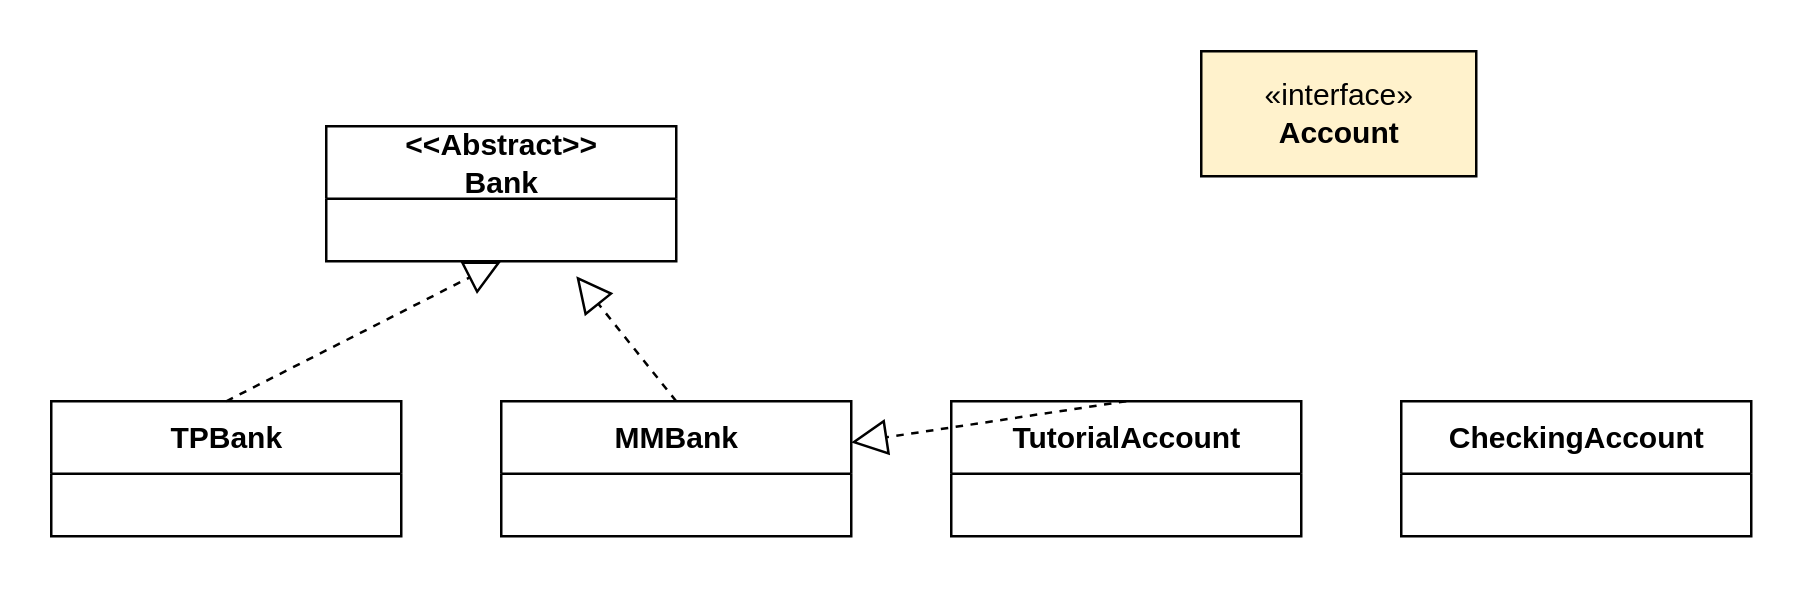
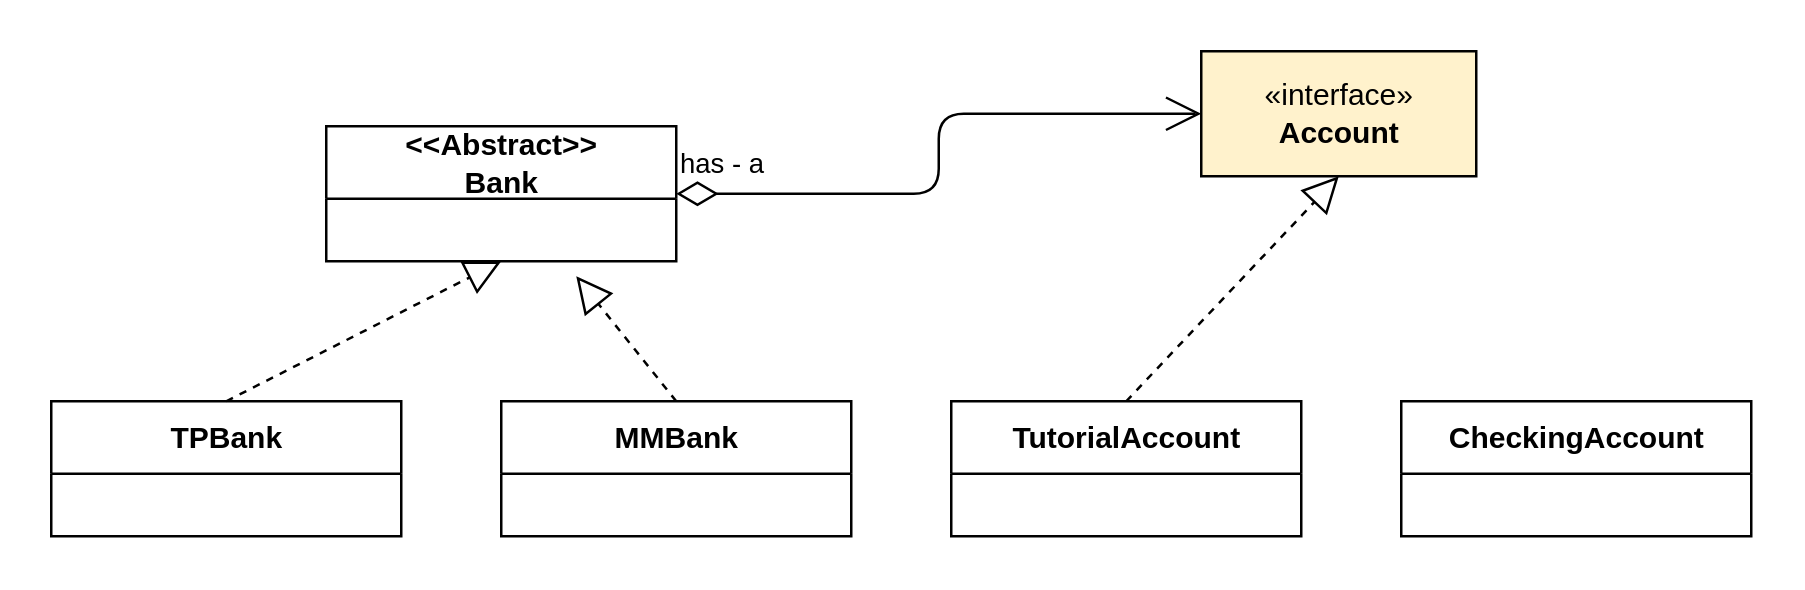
  <mxCell id="0" />
  <mxCell id="1" parent="0" />
  <mxCell id="2" value="TutorialAccount" style="swimlane;fontStyle=1;align=center;verticalAlign=middle;childLayout=stackLayout;horizontal=1;startSize=29;horizontalStack=0;resizeParent=1;resizeParentMax=0;resizeLast=0;collapsible=0;marginBottom=0;html=1;" vertex="1" parent="1"><mxGeometry x="380" y="160" width="140" height="54" as="geometry" /></mxCell>
  <mxCell id="3" value="«interface»&lt;br&gt;&lt;b&gt;Account&lt;/b&gt;" style="html=1;fillColor=#fff2cc;" vertex="1" parent="1"><mxGeometry x="480" y="20" width="110" height="50" as="geometry" /></mxCell>
  <mxCell id="4" value="&lt;div&gt;&amp;lt;&amp;lt;Abstract&amp;gt;&amp;gt;&lt;br&gt;&lt;/div&gt;&lt;div&gt;Bank&lt;/div&gt;" style="swimlane;fontStyle=1;align=center;verticalAlign=middle;childLayout=stackLayout;horizontal=1;startSize=29;horizontalStack=0;resizeParent=1;resizeParentMax=0;resizeLast=0;collapsible=0;marginBottom=0;html=1;" vertex="1" parent="1"><mxGeometry x="130" y="50" width="140" height="54" as="geometry" /></mxCell>
  <mxCell id="5" value="&lt;div&gt;CheckingAccount&lt;/div&gt;" style="swimlane;fontStyle=1;align=center;verticalAlign=middle;childLayout=stackLayout;horizontal=1;startSize=29;horizontalStack=0;resizeParent=1;resizeParentMax=0;resizeLast=0;collapsible=0;marginBottom=0;html=1;" vertex="1" parent="1"><mxGeometry x="560" y="160" width="140" height="54" as="geometry" /></mxCell>
  <mxCell id="6" value="TPBank" style="swimlane;fontStyle=1;align=center;verticalAlign=middle;childLayout=stackLayout;horizontal=1;startSize=29;horizontalStack=0;resizeParent=1;resizeParentMax=0;resizeLast=0;collapsible=0;marginBottom=0;html=1;" vertex="1" parent="1"><mxGeometry x="20" y="160" width="140" height="54" as="geometry" /></mxCell>
  <mxCell id="7" value="&lt;div&gt;MMBank&lt;/div&gt;" style="swimlane;fontStyle=1;align=center;verticalAlign=middle;childLayout=stackLayout;horizontal=1;startSize=29;horizontalStack=0;resizeParent=1;resizeParentMax=0;resizeLast=0;collapsible=0;marginBottom=0;html=1;" vertex="1" parent="1"><mxGeometry x="200" y="160" width="140" height="54" as="geometry" /></mxCell>
  <mxCell id="8" value="" style="endArrow=block;dashed=1;endFill=0;endSize=12;html=1;exitX=0.5;exitY=0;exitDx=0;exitDy=0;entryX=0.5;entryY=1;entryDx=0;entryDy=0;" edge="1" parent="1" source="6" target="4"><mxGeometry width="160" relative="1" as="geometry"><mxPoint x="-30" y="110" as="sourcePoint" /><mxPoint x="130" y="110" as="targetPoint" /></mxGeometry></mxCell>
  <mxCell id="9" value="" style="endArrow=block;dashed=1;endFill=0;endSize=12;html=1;exitX=0.5;exitY=0;exitDx=0;exitDy=0;" edge="1" parent="1" source="7"><mxGeometry width="160" relative="1" as="geometry"><mxPoint x="200" y="310" as="sourcePoint" /><mxPoint x="230" y="110" as="targetPoint" /></mxGeometry></mxCell>
- <mxCell id="10" value="" style="endArrow=block;dashed=1;endFill=0;endSize=12;html=1;exitX=0.5;exitY=0;exitDx=0;exitDy=0;" edge="1" parent="1" source="2" target="7"><mxGeometry width="160" relative="1" as="geometry"><mxPoint x="430" y="146" as="sourcePoint" /><mxPoint x="540" y="90" as="targetPoint" /></mxGeometry></mxCell>
+ <mxCell id="10" value="" style="endArrow=block;dashed=1;endFill=0;endSize=12;html=1;exitX=0.5;exitY=0;exitDx=0;exitDy=0;entryX=0.5;entryY=1;entryDx=0;entryDy=0;" edge="1" parent="1" source="2" target="3"><mxGeometry width="160" relative="1" as="geometry"><mxPoint x="430" y="146" as="sourcePoint" /><mxPoint x="540" y="90" as="targetPoint" /></mxGeometry></mxCell>
+ <mxCell id="11" value="&lt;div&gt;has - a&lt;/div&gt;" style="endArrow=open;html=1;endSize=12;startArrow=diamondThin;startSize=14;startFill=0;edgeStyle=orthogonalEdgeStyle;align=left;verticalAlign=bottom;exitX=1;exitY=0.5;exitDx=0;exitDy=0;entryX=0;entryY=0.5;entryDx=0;entryDy=0;" edge="1" parent="1" source="4" target="3"><mxGeometry x="-1" y="3" relative="1" as="geometry"><mxPoint x="320" y="30" as="sourcePoint" /><mxPoint x="480" y="70" as="targetPoint" /></mxGeometry></mxCell>
